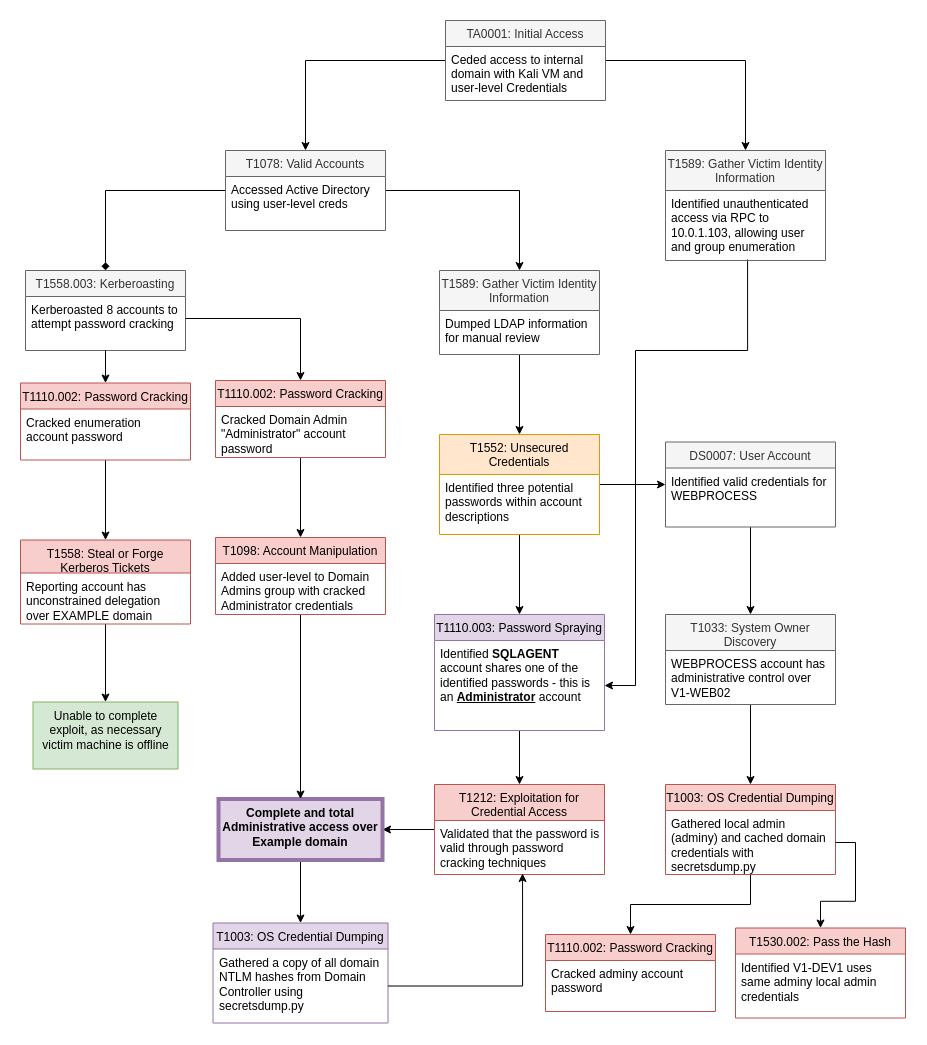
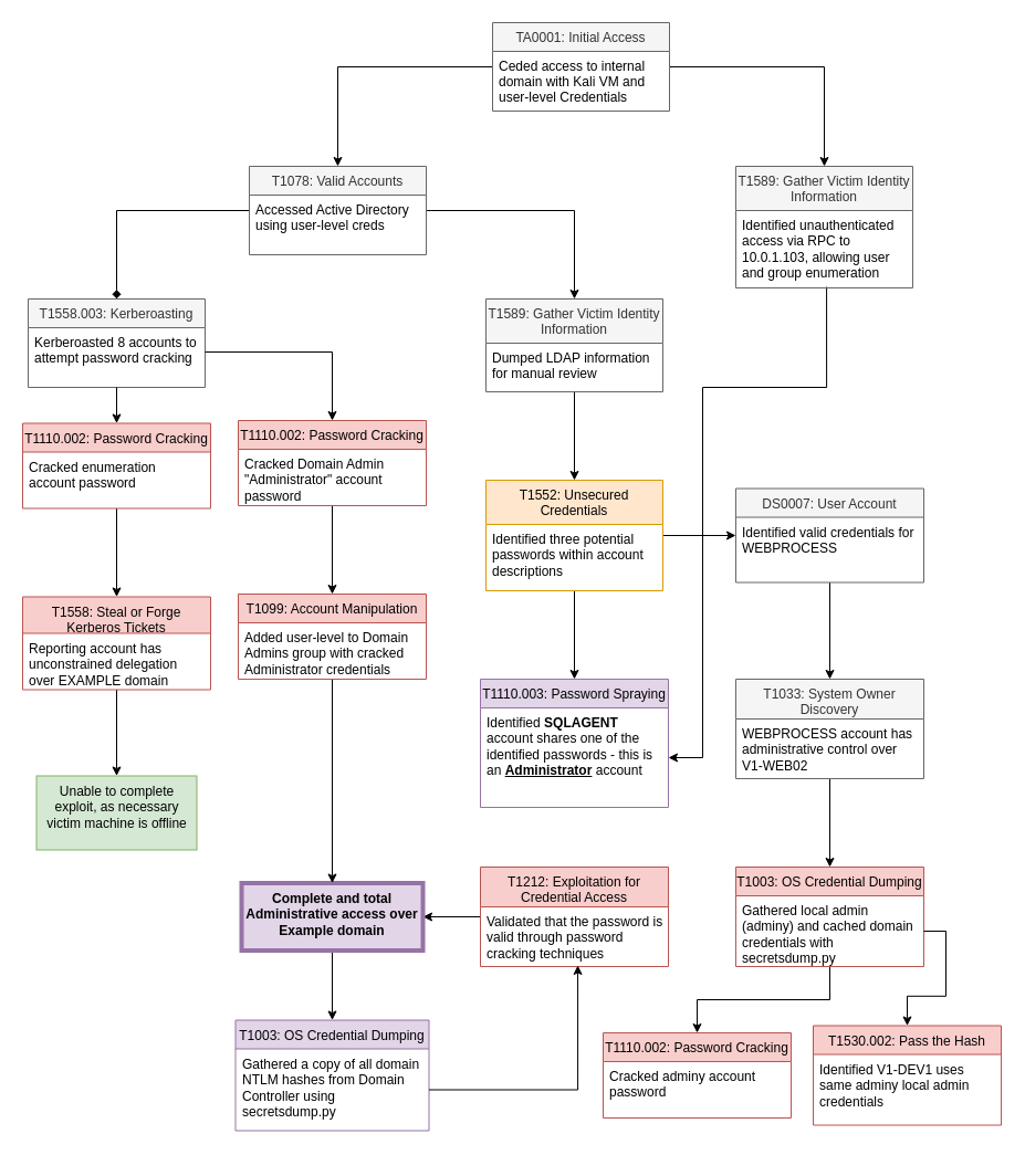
  <mxCell id="0" />
  <mxCell id="1" parent="0" />
  <mxCell id="2" value="" style="edgeStyle=orthogonalEdgeStyle;rounded=0;orthogonalLoop=1;jettySize=auto;html=1;" parent="1" source="4" target="8" edge="1"><mxGeometry relative="1" as="geometry" /></mxCell>
  <mxCell id="3" value="" style="edgeStyle=orthogonalEdgeStyle;rounded=0;orthogonalLoop=1;jettySize=auto;html=1;" parent="1" source="4" target="11" edge="1"><mxGeometry relative="1" as="geometry" /></mxCell>
  <mxCell id="4" value="TA0001: Initial Access" style="swimlane;fontStyle=0;align=center;verticalAlign=top;childLayout=stackLayout;horizontal=1;startSize=26;horizontalStack=0;resizeParent=1;resizeLast=0;collapsible=1;marginBottom=0;rounded=0;shadow=0;strokeWidth=1;fillColor=#f5f5f5;fontColor=#333333;strokeColor=#666666;" parent="1" vertex="1"><mxGeometry x="445" y="20" width="160" height="80" as="geometry"><mxRectangle x="550" y="140" width="160" height="26" as="alternateBounds" /></mxGeometry></mxCell>
  <mxCell id="5" value="Ceded access to internal &#10;domain with Kali VM and&#10;user-level Credentials" style="text;align=left;verticalAlign=top;spacingLeft=4;spacingRight=4;overflow=hidden;rotatable=0;points=[[0,0.5],[1,0.5]];portConstraint=eastwest;" parent="4" vertex="1"><mxGeometry y="26" width="160" height="44" as="geometry" /></mxCell>
  <mxCell id="6" value="" style="edgeStyle=orthogonalEdgeStyle;rounded=0;orthogonalLoop=1;jettySize=auto;html=1;endArrow=diamond;" parent="1" source="8" target="13" edge="1"><mxGeometry relative="1" as="geometry" /></mxCell>
  <mxCell id="7" value="" style="edgeStyle=orthogonalEdgeStyle;rounded=0;orthogonalLoop=1;jettySize=auto;html=1;" parent="1" source="8" target="16" edge="1"><mxGeometry relative="1" as="geometry" /></mxCell>
  <mxCell id="8" value="T1078: Valid Accounts" style="swimlane;fontStyle=0;align=center;verticalAlign=top;childLayout=stackLayout;horizontal=1;startSize=26;horizontalStack=0;resizeParent=1;resizeLast=0;collapsible=1;marginBottom=0;rounded=0;shadow=0;strokeWidth=1;fillColor=#f5f5f5;fontColor=#333333;strokeColor=#666666;" parent="1" vertex="1"><mxGeometry x="225" y="150" width="160" height="80" as="geometry"><mxRectangle x="550" y="140" width="160" height="26" as="alternateBounds" /></mxGeometry></mxCell>
  <mxCell id="9" value="Accessed Active Directory using user-level creds" style="text;align=left;verticalAlign=top;spacingLeft=4;spacingRight=4;overflow=hidden;rotatable=0;points=[[0,0.5],[1,0.5]];portConstraint=eastwest;whiteSpace=wrap;" parent="8" vertex="1"><mxGeometry y="26" width="160" height="44" as="geometry" /></mxCell>
  <mxCell id="10" style="edgeStyle=orthogonalEdgeStyle;rounded=0;orthogonalLoop=1;jettySize=auto;html=1;entryX=1;entryY=0.5;entryDx=0;entryDy=0;exitX=0.513;exitY=0.986;exitDx=0;exitDy=0;exitPerimeter=0;" parent="1" source="12" target="27" edge="1"><mxGeometry relative="1" as="geometry"><Array as="points"><mxPoint x="747" y="350" /><mxPoint x="635" y="350" /><mxPoint x="635" y="685" /></Array></mxGeometry></mxCell>
  <mxCell id="11" value="T1589: Gather Victim Identity Information" style="swimlane;fontStyle=0;align=center;verticalAlign=top;childLayout=stackLayout;horizontal=1;startSize=40;horizontalStack=0;resizeParent=1;resizeLast=0;collapsible=1;marginBottom=0;rounded=0;shadow=0;strokeWidth=1;fillColor=#f5f5f5;fontColor=#333333;strokeColor=#666666;whiteSpace=wrap;" parent="1" vertex="1"><mxGeometry x="665" y="150" width="160" height="110" as="geometry"><mxRectangle x="550" y="140" width="160" height="26" as="alternateBounds" /></mxGeometry></mxCell>
  <mxCell id="12" value="Identified unauthenticated access via RPC to 10.0.1.103, allowing user and group enumeration" style="text;align=left;verticalAlign=top;spacingLeft=4;spacingRight=4;overflow=hidden;rotatable=0;points=[[0,0.5],[1,0.5]];portConstraint=eastwest;whiteSpace=wrap;" parent="11" vertex="1"><mxGeometry y="40" width="160" height="70" as="geometry" /></mxCell>
  <mxCell id="13" value="T1558.003: Kerberoasting" style="swimlane;fontStyle=0;align=center;verticalAlign=top;childLayout=stackLayout;horizontal=1;startSize=26;horizontalStack=0;resizeParent=1;resizeLast=0;collapsible=1;marginBottom=0;rounded=0;shadow=0;strokeWidth=1;fillColor=#f5f5f5;fontColor=#333333;strokeColor=#666666;" parent="1" vertex="1"><mxGeometry x="25" y="270" width="160" height="80" as="geometry"><mxRectangle x="550" y="140" width="160" height="26" as="alternateBounds" /></mxGeometry></mxCell>
  <mxCell id="14" value="Kerberoasted 8 accounts to attempt password cracking" style="text;align=left;verticalAlign=top;spacingLeft=4;spacingRight=4;overflow=hidden;rotatable=0;points=[[0,0.5],[1,0.5]];portConstraint=eastwest;whiteSpace=wrap;" parent="13" vertex="1"><mxGeometry y="26" width="160" height="44" as="geometry" /></mxCell>
  <mxCell id="15" value="" style="edgeStyle=orthogonalEdgeStyle;rounded=0;orthogonalLoop=1;jettySize=auto;html=1;" parent="1" source="16" target="20" edge="1"><mxGeometry relative="1" as="geometry" /></mxCell>
  <mxCell id="16" value="T1589: Gather Victim Identity Information" style="swimlane;fontStyle=0;align=center;verticalAlign=top;childLayout=stackLayout;horizontal=1;startSize=40;horizontalStack=0;resizeParent=1;resizeLast=0;collapsible=1;marginBottom=0;rounded=0;shadow=0;strokeWidth=1;whiteSpace=wrap;fillColor=#f5f5f5;fontColor=#333333;strokeColor=#666666;" parent="1" vertex="1"><mxGeometry x="439" y="270" width="160" height="84" as="geometry"><mxRectangle x="550" y="140" width="160" height="26" as="alternateBounds" /></mxGeometry></mxCell>
  <mxCell id="17" value="Dumped LDAP information for manual review" style="text;align=left;verticalAlign=top;spacingLeft=4;spacingRight=4;overflow=hidden;rotatable=0;points=[[0,0.5],[1,0.5]];portConstraint=eastwest;whiteSpace=wrap;" parent="16" vertex="1"><mxGeometry y="40" width="160" height="44" as="geometry" /></mxCell>
  <mxCell id="18" value="" style="edgeStyle=orthogonalEdgeStyle;rounded=0;orthogonalLoop=1;jettySize=auto;html=1;" parent="1" source="20" target="23" edge="1"><mxGeometry relative="1" as="geometry" /></mxCell>
  <mxCell id="19" value="" style="edgeStyle=orthogonalEdgeStyle;rounded=0;orthogonalLoop=1;jettySize=auto;html=1;" parent="1" source="20" target="26" edge="1"><mxGeometry relative="1" as="geometry" /></mxCell>
  <mxCell id="20" value="T1552: Unsecured Credentials" style="swimlane;fontStyle=0;align=center;verticalAlign=top;childLayout=stackLayout;horizontal=1;startSize=40;horizontalStack=0;resizeParent=1;resizeLast=0;collapsible=1;marginBottom=0;rounded=0;shadow=0;strokeWidth=1;whiteSpace=wrap;fillColor=#ffe6cc;strokeColor=#d79b00;" parent="1" vertex="1"><mxGeometry x="439" y="434" width="160" height="100" as="geometry"><mxRectangle x="550" y="140" width="160" height="26" as="alternateBounds" /></mxGeometry></mxCell>
  <mxCell id="21" value="Identified three potential passwords within account descriptions" style="text;align=left;verticalAlign=top;spacingLeft=4;spacingRight=4;overflow=hidden;rotatable=0;points=[[0,0.5],[1,0.5]];portConstraint=eastwest;whiteSpace=wrap;" parent="20" vertex="1"><mxGeometry y="40" width="160" height="60" as="geometry" /></mxCell>
  <mxCell id="22" value="" style="edgeStyle=orthogonalEdgeStyle;rounded=0;orthogonalLoop=1;jettySize=auto;html=1;" parent="1" source="23" target="32" edge="1"><mxGeometry relative="1" as="geometry" /></mxCell>
  <mxCell id="23" value="DS0007: User Account" style="swimlane;fontStyle=0;align=center;verticalAlign=top;childLayout=stackLayout;horizontal=1;startSize=26;horizontalStack=0;resizeParent=1;resizeLast=0;collapsible=1;marginBottom=0;rounded=0;shadow=0;strokeWidth=1;whiteSpace=wrap;fillColor=#f5f5f5;fontColor=#333333;strokeColor=#666666;" parent="1" vertex="1"><mxGeometry x="665" y="441.5" width="170" height="85" as="geometry"><mxRectangle x="550" y="140" width="160" height="26" as="alternateBounds" /></mxGeometry></mxCell>
  <mxCell id="24" value="Identified valid credentials for WEBPROCESS" style="text;align=left;verticalAlign=top;spacingLeft=4;spacingRight=4;overflow=hidden;rotatable=0;points=[[0,0.5],[1,0.5]];portConstraint=eastwest;whiteSpace=wrap;" parent="23" vertex="1"><mxGeometry y="26" width="170" height="54" as="geometry" /></mxCell>
- <mxCell id="25" value="" style="edgeStyle=orthogonalEdgeStyle;rounded=0;orthogonalLoop=1;jettySize=auto;html=1;" parent="1" source="26" target="29" edge="1"><mxGeometry relative="1" as="geometry" /></mxCell>
  <mxCell id="26" value="T1110.003: Password Spraying" style="swimlane;fontStyle=0;align=center;verticalAlign=top;childLayout=stackLayout;horizontal=1;startSize=26;horizontalStack=0;resizeParent=1;resizeLast=0;collapsible=1;marginBottom=0;rounded=0;shadow=0;strokeWidth=1;whiteSpace=wrap;fillColor=#e1d5e7;strokeColor=#9673a6;" parent="1" vertex="1"><mxGeometry x="434" y="614" width="170" height="116" as="geometry"><mxRectangle x="550" y="140" width="160" height="26" as="alternateBounds" /></mxGeometry></mxCell>
  <mxCell id="27" value="Identified &lt;b&gt;SQLAGENT&lt;/b&gt; account shares one of the identified passwords - this is an &lt;b&gt;&lt;u&gt;Administrator&lt;/u&gt;&lt;/b&gt; account" style="text;align=left;verticalAlign=top;spacingLeft=4;spacingRight=4;overflow=hidden;rotatable=0;points=[[0,0.5],[1,0.5]];portConstraint=eastwest;whiteSpace=wrap;html=1;" parent="26" vertex="1"><mxGeometry y="26" width="170" height="90" as="geometry" /></mxCell>
  <mxCell id="28" value="" style="edgeStyle=orthogonalEdgeStyle;rounded=0;orthogonalLoop=1;jettySize=auto;html=1;" parent="1" source="29" target="38" edge="1"><mxGeometry relative="1" as="geometry" /></mxCell>
  <mxCell id="29" value="T1212: Exploitation for Credential Access" style="swimlane;fontStyle=0;align=center;verticalAlign=top;childLayout=stackLayout;horizontal=1;startSize=36;horizontalStack=0;resizeParent=1;resizeLast=0;collapsible=1;marginBottom=0;rounded=0;shadow=0;strokeWidth=1;whiteSpace=wrap;fillColor=#f8cecc;strokeColor=#b85450;" parent="1" vertex="1"><mxGeometry x="434" y="784" width="170" height="90" as="geometry"><mxRectangle x="550" y="140" width="160" height="26" as="alternateBounds" /></mxGeometry></mxCell>
  <mxCell id="30" value="Validated that the password is valid through password cracking techniques" style="text;align=left;verticalAlign=top;spacingLeft=4;spacingRight=4;overflow=hidden;rotatable=0;points=[[0,0.5],[1,0.5]];portConstraint=eastwest;whiteSpace=wrap;html=1;" parent="29" vertex="1"><mxGeometry y="36" width="170" height="54" as="geometry" /></mxCell>
  <mxCell id="31" value="" style="edgeStyle=orthogonalEdgeStyle;rounded=0;orthogonalLoop=1;jettySize=auto;html=1;" parent="1" source="32" target="35" edge="1"><mxGeometry relative="1" as="geometry" /></mxCell>
  <mxCell id="32" value="T1033: System Owner Discovery" style="swimlane;fontStyle=0;align=center;verticalAlign=top;childLayout=stackLayout;horizontal=1;startSize=36;horizontalStack=0;resizeParent=1;resizeLast=0;collapsible=1;marginBottom=0;rounded=0;shadow=0;strokeWidth=1;whiteSpace=wrap;fillColor=#f5f5f5;fontColor=#333333;strokeColor=#666666;" parent="1" vertex="1"><mxGeometry x="665" y="614" width="170" height="90" as="geometry"><mxRectangle x="550" y="140" width="160" height="26" as="alternateBounds" /></mxGeometry></mxCell>
  <mxCell id="33" value="WEBPROCESS account has administrative control over V1-WEB02" style="text;align=left;verticalAlign=top;spacingLeft=4;spacingRight=4;overflow=hidden;rotatable=0;points=[[0,0.5],[1,0.5]];portConstraint=eastwest;whiteSpace=wrap;" parent="32" vertex="1"><mxGeometry y="36" width="170" height="54" as="geometry" /></mxCell>
  <mxCell id="34" value="" style="edgeStyle=orthogonalEdgeStyle;rounded=0;orthogonalLoop=1;jettySize=auto;html=1;" parent="1" source="35" target="39" edge="1"><mxGeometry relative="1" as="geometry" /></mxCell>
  <mxCell id="35" value="T1003: OS Credential Dumping" style="swimlane;fontStyle=0;align=center;verticalAlign=top;childLayout=stackLayout;horizontal=1;startSize=26;horizontalStack=0;resizeParent=1;resizeLast=0;collapsible=1;marginBottom=0;rounded=0;shadow=0;strokeWidth=1;whiteSpace=wrap;fillColor=#f8cecc;strokeColor=#b85450;" parent="1" vertex="1"><mxGeometry x="665" y="784" width="170" height="90" as="geometry"><mxRectangle x="550" y="140" width="160" height="26" as="alternateBounds" /></mxGeometry></mxCell>
  <mxCell id="36" value="Gathered local admin (adminy) and cached domain credentials with secretsdump.py" style="text;align=left;verticalAlign=top;spacingLeft=4;spacingRight=4;overflow=hidden;rotatable=0;points=[[0,0.5],[1,0.5]];portConstraint=eastwest;whiteSpace=wrap;" parent="35" vertex="1"><mxGeometry y="26" width="170" height="64" as="geometry" /></mxCell>
  <mxCell id="37" style="edgeStyle=orthogonalEdgeStyle;rounded=0;orthogonalLoop=1;jettySize=auto;html=1;entryX=0.5;entryY=0;entryDx=0;entryDy=0;" parent="1" source="38" target="44" edge="1"><mxGeometry relative="1" as="geometry" /></mxCell>
  <mxCell id="38" value="Complete and total Administrative access over Example domain" style="whiteSpace=wrap;html=1;verticalAlign=top;fillColor=#e1d5e7;strokeColor=#9673a6;fontStyle=1;startSize=36;rounded=0;shadow=0;strokeWidth=4;" parent="1" vertex="1"><mxGeometry x="218" y="798.5" width="164" height="61" as="geometry" /></mxCell>
  <mxCell id="39" value="T1110.002: Password Cracking" style="swimlane;fontStyle=0;align=center;verticalAlign=top;childLayout=stackLayout;horizontal=1;startSize=26;horizontalStack=0;resizeParent=1;resizeLast=0;collapsible=1;marginBottom=0;rounded=0;shadow=0;strokeWidth=1;whiteSpace=wrap;fillColor=#f8cecc;strokeColor=#b85450;" parent="1" vertex="1"><mxGeometry x="545" y="934" width="170" height="77" as="geometry"><mxRectangle x="550" y="140" width="160" height="26" as="alternateBounds" /></mxGeometry></mxCell>
  <mxCell id="40" value="Cracked adminy account password" style="text;align=left;verticalAlign=top;spacingLeft=4;spacingRight=4;overflow=hidden;rotatable=0;points=[[0,0.5],[1,0.5]];portConstraint=eastwest;whiteSpace=wrap;" parent="39" vertex="1"><mxGeometry y="26" width="170" height="51" as="geometry" /></mxCell>
  <mxCell id="41" value="T1530.002: Pass the Hash" style="swimlane;fontStyle=0;align=center;verticalAlign=top;childLayout=stackLayout;horizontal=1;startSize=26;horizontalStack=0;resizeParent=1;resizeLast=0;collapsible=1;marginBottom=0;rounded=0;shadow=0;strokeWidth=1;whiteSpace=wrap;fillColor=#f8cecc;strokeColor=#b85450;" parent="1" vertex="1"><mxGeometry x="735" y="927.5" width="170" height="90" as="geometry"><mxRectangle x="550" y="140" width="160" height="26" as="alternateBounds" /></mxGeometry></mxCell>
  <mxCell id="42" value="Identified V1-DEV1 uses same adminy local admin credentials" style="text;align=left;verticalAlign=top;spacingLeft=4;spacingRight=4;overflow=hidden;rotatable=0;points=[[0,0.5],[1,0.5]];portConstraint=eastwest;whiteSpace=wrap;" parent="41" vertex="1"><mxGeometry y="26" width="170" height="54" as="geometry" /></mxCell>
  <mxCell id="43" style="edgeStyle=orthogonalEdgeStyle;rounded=0;orthogonalLoop=1;jettySize=auto;html=1;entryX=0.5;entryY=0;entryDx=0;entryDy=0;" parent="1" source="36" target="41" edge="1"><mxGeometry relative="1" as="geometry" /></mxCell>
  <mxCell id="44" value="T1003: OS Credential Dumping" style="swimlane;fontStyle=0;align=center;verticalAlign=top;childLayout=stackLayout;horizontal=1;startSize=26;horizontalStack=0;resizeParent=1;resizeLast=0;collapsible=1;marginBottom=0;rounded=0;shadow=0;strokeWidth=1;fillColor=#e1d5e7;strokeColor=#9673a6;" parent="1" vertex="1"><mxGeometry x="212.5" y="922.5" width="175" height="100" as="geometry"><mxRectangle x="550" y="140" width="160" height="26" as="alternateBounds" /></mxGeometry></mxCell>
  <mxCell id="45" value="Gathered a copy of all domain NTLM hashes from Domain Controller using secretsdump.py" style="text;align=left;verticalAlign=top;spacingLeft=4;spacingRight=4;overflow=hidden;rotatable=0;points=[[0,0.5],[1,0.5]];portConstraint=eastwest;whiteSpace=wrap;" parent="44" vertex="1"><mxGeometry y="26" width="175" height="74" as="geometry" /></mxCell>
  <mxCell id="46" value="" style="edgeStyle=orthogonalEdgeStyle;rounded=0;orthogonalLoop=1;jettySize=auto;html=1;" parent="1" source="47" target="58" edge="1"><mxGeometry relative="1" as="geometry" /></mxCell>
  <mxCell id="47" value="T1110.002: Password Cracking" style="swimlane;fontStyle=0;align=center;verticalAlign=top;childLayout=stackLayout;horizontal=1;startSize=26;horizontalStack=0;resizeParent=1;resizeLast=0;collapsible=1;marginBottom=0;rounded=0;shadow=0;strokeWidth=1;whiteSpace=wrap;fillColor=#f8cecc;strokeColor=#b85450;html=1;" parent="1" vertex="1"><mxGeometry x="215" y="380" width="170" height="77" as="geometry"><mxRectangle x="550" y="140" width="160" height="26" as="alternateBounds" /></mxGeometry></mxCell>
  <mxCell id="48" value="Cracked Domain Admin &quot;Administrator&quot; account password" style="text;align=left;verticalAlign=top;spacingLeft=4;spacingRight=4;overflow=hidden;rotatable=0;points=[[0,0.5],[1,0.5]];portConstraint=eastwest;whiteSpace=wrap;" parent="47" vertex="1"><mxGeometry y="26" width="170" height="51" as="geometry" /></mxCell>
  <mxCell id="49" style="edgeStyle=orthogonalEdgeStyle;rounded=0;orthogonalLoop=1;jettySize=auto;html=1;entryX=0.5;entryY=0;entryDx=0;entryDy=0;" parent="1" source="14" target="47" edge="1"><mxGeometry relative="1" as="geometry" /></mxCell>
  <mxCell id="50" value="" style="edgeStyle=orthogonalEdgeStyle;rounded=0;orthogonalLoop=1;jettySize=auto;html=1;" parent="1" source="51" target="55" edge="1"><mxGeometry relative="1" as="geometry" /></mxCell>
  <mxCell id="51" value="T1110.002: Password Cracking" style="swimlane;fontStyle=0;align=center;verticalAlign=top;childLayout=stackLayout;horizontal=1;startSize=26;horizontalStack=0;resizeParent=1;resizeLast=0;collapsible=1;marginBottom=0;rounded=0;shadow=0;strokeWidth=1;whiteSpace=wrap;fillColor=#f8cecc;strokeColor=#b85450;" parent="1" vertex="1"><mxGeometry x="20" y="382.5" width="170" height="77" as="geometry"><mxRectangle x="550" y="140" width="160" height="26" as="alternateBounds" /></mxGeometry></mxCell>
  <mxCell id="52" value="Cracked enumeration account password" style="text;align=left;verticalAlign=top;spacingLeft=4;spacingRight=4;overflow=hidden;rotatable=0;points=[[0,0.5],[1,0.5]];portConstraint=eastwest;whiteSpace=wrap;" parent="51" vertex="1"><mxGeometry y="26" width="170" height="51" as="geometry" /></mxCell>
  <mxCell id="53" style="edgeStyle=orthogonalEdgeStyle;rounded=0;orthogonalLoop=1;jettySize=auto;html=1;entryX=0.5;entryY=0;entryDx=0;entryDy=0;exitX=0.5;exitY=1;exitDx=0;exitDy=0;" parent="1" source="13" target="51" edge="1"><mxGeometry relative="1" as="geometry" /></mxCell>
  <mxCell id="54" value="" style="edgeStyle=orthogonalEdgeStyle;rounded=0;orthogonalLoop=1;jettySize=auto;html=1;" parent="1" source="55" target="60" edge="1"><mxGeometry relative="1" as="geometry" /></mxCell>
  <mxCell id="55" value="T1558: Steal or Forge Kerberos Tickets" style="swimlane;fontStyle=0;align=center;verticalAlign=top;childLayout=stackLayout;horizontal=1;startSize=33;horizontalStack=0;resizeParent=1;resizeLast=0;collapsible=1;marginBottom=0;rounded=0;shadow=0;strokeWidth=1;whiteSpace=wrap;fillColor=#f8cecc;strokeColor=#b85450;" parent="1" vertex="1"><mxGeometry x="20" y="539.5" width="170" height="84" as="geometry"><mxRectangle x="550" y="140" width="160" height="26" as="alternateBounds" /></mxGeometry></mxCell>
  <mxCell id="56" value="Reporting account has unconstrained delegation over EXAMPLE domain" style="text;align=left;verticalAlign=top;spacingLeft=4;spacingRight=4;overflow=hidden;rotatable=0;points=[[0,0.5],[1,0.5]];portConstraint=eastwest;whiteSpace=wrap;" parent="55" vertex="1"><mxGeometry y="33" width="170" height="51" as="geometry" /></mxCell>
  <mxCell id="57" style="edgeStyle=orthogonalEdgeStyle;rounded=0;orthogonalLoop=1;jettySize=auto;html=1;entryX=0.5;entryY=0;entryDx=0;entryDy=0;" parent="1" source="58" target="38" edge="1"><mxGeometry relative="1" as="geometry" /></mxCell>
- <mxCell id="58" value="T1098: Account Manipulation" style="swimlane;fontStyle=0;align=center;verticalAlign=top;childLayout=stackLayout;horizontal=1;startSize=26;horizontalStack=0;resizeParent=1;resizeLast=0;collapsible=1;marginBottom=0;rounded=0;shadow=0;strokeWidth=1;whiteSpace=wrap;fillColor=#f8cecc;strokeColor=#b85450;html=1;" parent="1" vertex="1"><mxGeometry x="215" y="537" width="170" height="77" as="geometry"><mxRectangle x="550" y="140" width="160" height="26" as="alternateBounds" /></mxGeometry></mxCell>
+ <mxCell id="58" value="T1099: Account Manipulation" style="swimlane;fontStyle=0;align=center;verticalAlign=top;childLayout=stackLayout;horizontal=1;startSize=26;horizontalStack=0;resizeParent=1;resizeLast=0;collapsible=1;marginBottom=0;rounded=0;shadow=0;strokeWidth=1;whiteSpace=wrap;fillColor=#f8cecc;strokeColor=#b85450;html=1;" parent="1" vertex="1"><mxGeometry x="215" y="537" width="170" height="77" as="geometry"><mxRectangle x="550" y="140" width="160" height="26" as="alternateBounds" /></mxGeometry></mxCell>
  <mxCell id="59" value="Added user-level to Domain Admins group with cracked Administrator credentials" style="text;align=left;verticalAlign=top;spacingLeft=4;spacingRight=4;overflow=hidden;rotatable=0;points=[[0,0.5],[1,0.5]];portConstraint=eastwest;whiteSpace=wrap;" parent="58" vertex="1"><mxGeometry y="26" width="170" height="51" as="geometry" /></mxCell>
  <mxCell id="60" value="Unable to complete exploit, as necessary victim machine is offline" style="whiteSpace=wrap;html=1;verticalAlign=top;fillColor=#d5e8d4;strokeColor=#82b366;fontStyle=0;startSize=33;rounded=0;shadow=0;strokeWidth=1;" parent="1" vertex="1"><mxGeometry x="32.5" y="701.5" width="145" height="67" as="geometry" /></mxCell>
  <mxCell id="61" style="edgeStyle=orthogonalEdgeStyle;rounded=0;orthogonalLoop=1;jettySize=auto;html=1;entryX=0.518;entryY=0.981;entryDx=0;entryDy=0;entryPerimeter=0;" parent="1" source="45" target="30" edge="1"><mxGeometry relative="1" as="geometry"><mxPoint x="495" y="940" as="targetPoint" /></mxGeometry></mxCell>
